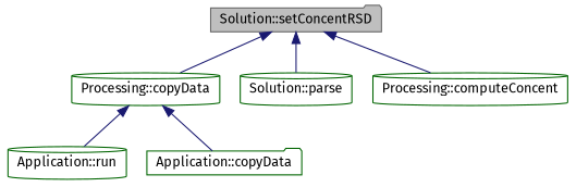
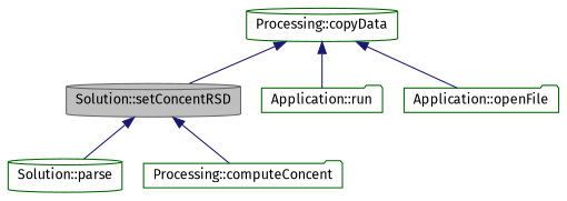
  digraph {
    fontname="Fira Sans"
    rankdir=TB
    node [color=darkgreen fillcolor=white fontname="Fira Sans" fontsize=12 shape=cylinder style=filled]
    edge [color=midnightblue dir=back fontname="Fira Sans" fontsize=12 labelfontname=Helvetica labelfontsize=12 style=solid]
-   n1 [color=gray40 fillcolor=grey75 fontcolor=black height=0.2 label="Solution::setConcentRSD" shape=folder width=0.4]
+   n1 [color=gray40 fillcolor=grey75 fontcolor=black height=0.2 label="Solution::setConcentRSD" width=0.4]
    n2 [height=0.2 label="Processing::copyData" width=0.4]
    n3 [height=0.2 label="Solution::parse" width=0.4]
-   n4 [height=0.2 label="Processing::computeConcent" width=0.4]
-   n5 [height=0.2 label="Application::run" width=0.4]
-   n6 [height=0.2 label="Application::copyData" shape=folder width=0.4]
-   n1 -> n2
+   n4 [height=0.2 label="Processing::computeConcent" shape=folder width=0.4]
+   n5 [height=0.2 label="Application::run" shape=folder width=0.4]
+   n6 [height=0.2 label="Application::openFile" shape=folder width=0.4]
+   n2 -> n1
    n1 -> n3
    n1 -> n4
    n2 -> n5
    n2 -> n6
  }
